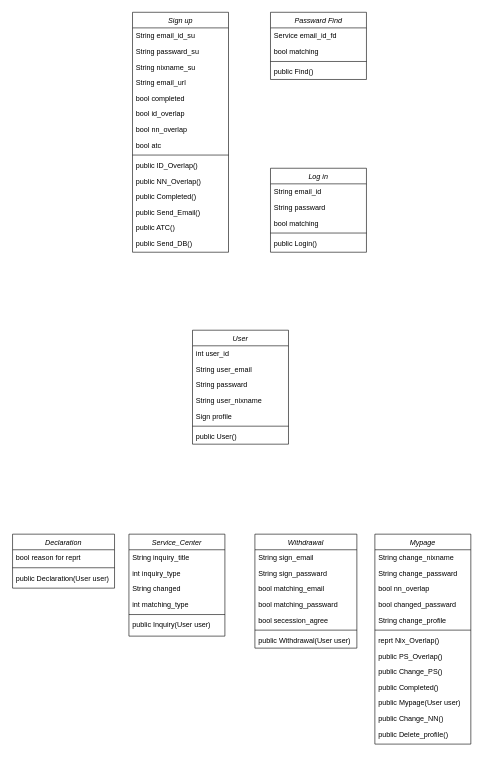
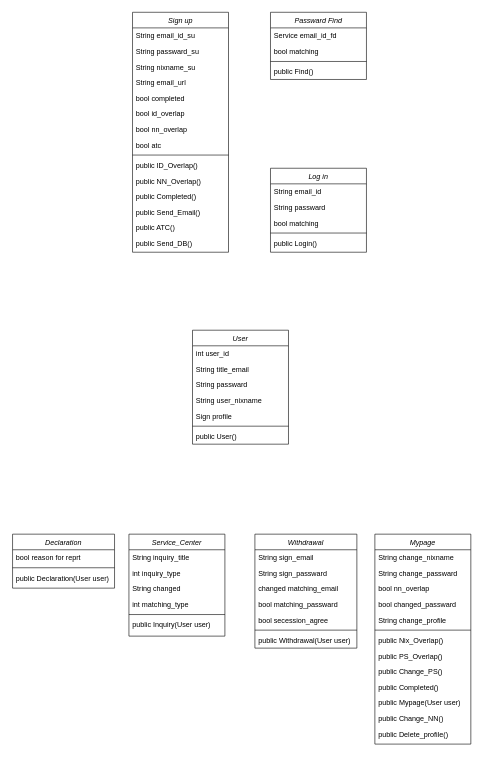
  <mxCell id="0" />
  <mxCell id="1" parent="0" />
  <mxCell id="2" value="Sign up" style="swimlane;fontStyle=2;align=center;verticalAlign=top;childLayout=stackLayout;horizontal=1;startSize=26;horizontalStack=0;resizeParent=1;resizeLast=0;collapsible=1;marginBottom=0;rounded=0;shadow=0;strokeWidth=1;" parent="1" vertex="1"><mxGeometry x="220" y="20" width="160" height="400" as="geometry"><mxRectangle x="230" y="140" width="160" height="26" as="alternateBounds" /></mxGeometry></mxCell>
  <mxCell id="3" value="String email_id_su" style="text;align=left;verticalAlign=top;spacingLeft=4;spacingRight=4;overflow=hidden;rotatable=0;points=[[0,0.5],[1,0.5]];portConstraint=eastwest;" parent="2" vertex="1"><mxGeometry y="26" width="160" height="26" as="geometry" /></mxCell>
  <mxCell id="4" value="String passward_su" style="text;align=left;verticalAlign=top;spacingLeft=4;spacingRight=4;overflow=hidden;rotatable=0;points=[[0,0.5],[1,0.5]];portConstraint=eastwest;rounded=0;shadow=0;html=0;" parent="2" vertex="1"><mxGeometry y="52" width="160" height="26" as="geometry" /></mxCell>
  <mxCell id="5" value="String nixname_su" style="text;align=left;verticalAlign=top;spacingLeft=4;spacingRight=4;overflow=hidden;rotatable=0;points=[[0,0.5],[1,0.5]];portConstraint=eastwest;rounded=0;shadow=0;html=0;" vertex="1" parent="2"><mxGeometry y="78" width="160" height="26" as="geometry" /></mxCell>
  <mxCell id="6" value="String email_url" style="text;align=left;verticalAlign=top;spacingLeft=4;spacingRight=4;overflow=hidden;rotatable=0;points=[[0,0.5],[1,0.5]];portConstraint=eastwest;rounded=0;shadow=0;html=0;" vertex="1" parent="2"><mxGeometry y="104" width="160" height="26" as="geometry" /></mxCell>
  <mxCell id="7" value="bool completed" style="text;align=left;verticalAlign=top;spacingLeft=4;spacingRight=4;overflow=hidden;rotatable=0;points=[[0,0.5],[1,0.5]];portConstraint=eastwest;rounded=0;shadow=0;html=0;" vertex="1" parent="2"><mxGeometry y="130" width="160" height="26" as="geometry" /></mxCell>
  <mxCell id="8" value="bool id_overlap" style="text;align=left;verticalAlign=top;spacingLeft=4;spacingRight=4;overflow=hidden;rotatable=0;points=[[0,0.5],[1,0.5]];portConstraint=eastwest;rounded=0;shadow=0;html=0;" parent="2" vertex="1"><mxGeometry y="156" width="160" height="26" as="geometry" /></mxCell>
  <mxCell id="9" value="bool nn_overlap" style="text;align=left;verticalAlign=top;spacingLeft=4;spacingRight=4;overflow=hidden;rotatable=0;points=[[0,0.5],[1,0.5]];portConstraint=eastwest;rounded=0;shadow=0;html=0;" vertex="1" parent="2"><mxGeometry y="182" width="160" height="26" as="geometry" /></mxCell>
  <mxCell id="10" value="bool atc" style="text;align=left;verticalAlign=top;spacingLeft=4;spacingRight=4;overflow=hidden;rotatable=0;points=[[0,0.5],[1,0.5]];portConstraint=eastwest;rounded=0;shadow=0;html=0;" vertex="1" parent="2"><mxGeometry y="208" width="160" height="26" as="geometry" /></mxCell>
  <mxCell id="11" value="" style="line;html=1;strokeWidth=1;align=left;verticalAlign=middle;spacingTop=-1;spacingLeft=3;spacingRight=3;rotatable=0;labelPosition=right;points=[];portConstraint=eastwest;" parent="2" vertex="1"><mxGeometry y="234" width="160" height="8" as="geometry" /></mxCell>
  <mxCell id="12" value="public ID_Overlap()" style="text;align=left;verticalAlign=top;spacingLeft=4;spacingRight=4;overflow=hidden;rotatable=0;points=[[0,0.5],[1,0.5]];portConstraint=eastwest;" vertex="1" parent="2"><mxGeometry y="242" width="160" height="26" as="geometry" /></mxCell>
  <mxCell id="13" value="public NN_Overlap()" style="text;align=left;verticalAlign=top;spacingLeft=4;spacingRight=4;overflow=hidden;rotatable=0;points=[[0,0.5],[1,0.5]];portConstraint=eastwest;" vertex="1" parent="2"><mxGeometry y="268" width="160" height="26" as="geometry" /></mxCell>
  <mxCell id="14" value="public Completed()" style="text;align=left;verticalAlign=top;spacingLeft=4;spacingRight=4;overflow=hidden;rotatable=0;points=[[0,0.5],[1,0.5]];portConstraint=eastwest;" vertex="1" parent="2"><mxGeometry y="294" width="160" height="26" as="geometry" /></mxCell>
  <mxCell id="15" value="public Send_Email()" style="text;align=left;verticalAlign=top;spacingLeft=4;spacingRight=4;overflow=hidden;rotatable=0;points=[[0,0.5],[1,0.5]];portConstraint=eastwest;" vertex="1" parent="2"><mxGeometry y="320" width="160" height="26" as="geometry" /></mxCell>
  <mxCell id="16" value="public ATC()" style="text;align=left;verticalAlign=top;spacingLeft=4;spacingRight=4;overflow=hidden;rotatable=0;points=[[0,0.5],[1,0.5]];portConstraint=eastwest;" parent="2" vertex="1"><mxGeometry y="346" width="160" height="26" as="geometry" /></mxCell>
  <mxCell id="17" value="public Send_DB()" style="text;align=left;verticalAlign=top;spacingLeft=4;spacingRight=4;overflow=hidden;rotatable=0;points=[[0,0.5],[1,0.5]];portConstraint=eastwest;" vertex="1" parent="2"><mxGeometry y="372" width="160" height="26" as="geometry" /></mxCell>
  <mxCell id="18" value="Log in" style="swimlane;fontStyle=2;align=center;verticalAlign=top;childLayout=stackLayout;horizontal=1;startSize=26;horizontalStack=0;resizeParent=1;resizeLast=0;collapsible=1;marginBottom=0;rounded=0;shadow=0;strokeWidth=1;" vertex="1" parent="1"><mxGeometry x="450" y="280" width="160" height="140" as="geometry"><mxRectangle x="230" y="140" width="160" height="26" as="alternateBounds" /></mxGeometry></mxCell>
  <mxCell id="19" value="String email_id" style="text;align=left;verticalAlign=top;spacingLeft=4;spacingRight=4;overflow=hidden;rotatable=0;points=[[0,0.5],[1,0.5]];portConstraint=eastwest;" vertex="1" parent="18"><mxGeometry y="26" width="160" height="26" as="geometry" /></mxCell>
  <mxCell id="20" value="String passward" style="text;align=left;verticalAlign=top;spacingLeft=4;spacingRight=4;overflow=hidden;rotatable=0;points=[[0,0.5],[1,0.5]];portConstraint=eastwest;rounded=0;shadow=0;html=0;" vertex="1" parent="18"><mxGeometry y="52" width="160" height="26" as="geometry" /></mxCell>
  <mxCell id="21" value="bool matching" style="text;align=left;verticalAlign=top;spacingLeft=4;spacingRight=4;overflow=hidden;rotatable=0;points=[[0,0.5],[1,0.5]];portConstraint=eastwest;rounded=0;shadow=0;html=0;" vertex="1" parent="18"><mxGeometry y="78" width="160" height="26" as="geometry" /></mxCell>
  <mxCell id="22" value="" style="line;html=1;strokeWidth=1;align=left;verticalAlign=middle;spacingTop=-1;spacingLeft=3;spacingRight=3;rotatable=0;labelPosition=right;points=[];portConstraint=eastwest;" vertex="1" parent="18"><mxGeometry y="104" width="160" height="8" as="geometry" /></mxCell>
  <mxCell id="23" value="public Login()" style="text;align=left;verticalAlign=top;spacingLeft=4;spacingRight=4;overflow=hidden;rotatable=0;points=[[0,0.5],[1,0.5]];portConstraint=eastwest;" vertex="1" parent="18"><mxGeometry y="112" width="160" height="26" as="geometry" /></mxCell>
  <mxCell id="24" value="Passward Find" style="swimlane;fontStyle=2;align=center;verticalAlign=top;childLayout=stackLayout;horizontal=1;startSize=26;horizontalStack=0;resizeParent=1;resizeLast=0;collapsible=1;marginBottom=0;rounded=0;shadow=0;strokeWidth=1;" vertex="1" parent="1"><mxGeometry x="450" y="20" width="160" height="112" as="geometry"><mxRectangle x="230" y="140" width="160" height="26" as="alternateBounds" /></mxGeometry></mxCell>
  <mxCell id="25" value="Service email_id_fd" style="text;align=left;verticalAlign=top;spacingLeft=4;spacingRight=4;overflow=hidden;rotatable=0;points=[[0,0.5],[1,0.5]];portConstraint=eastwest;" vertex="1" parent="24"><mxGeometry y="26" width="160" height="26" as="geometry" /></mxCell>
  <mxCell id="26" value="bool matching" style="text;align=left;verticalAlign=top;spacingLeft=4;spacingRight=4;overflow=hidden;rotatable=0;points=[[0,0.5],[1,0.5]];portConstraint=eastwest;rounded=0;shadow=0;html=0;" vertex="1" parent="24"><mxGeometry y="52" width="160" height="26" as="geometry" /></mxCell>
  <mxCell id="27" value="" style="line;html=1;strokeWidth=1;align=left;verticalAlign=middle;spacingTop=-1;spacingLeft=3;spacingRight=3;rotatable=0;labelPosition=right;points=[];portConstraint=eastwest;" vertex="1" parent="24"><mxGeometry y="78" width="160" height="8" as="geometry" /></mxCell>
  <mxCell id="28" value="public Find()" style="text;align=left;verticalAlign=top;spacingLeft=4;spacingRight=4;overflow=hidden;rotatable=0;points=[[0,0.5],[1,0.5]];portConstraint=eastwest;" vertex="1" parent="24"><mxGeometry y="86" width="160" height="26" as="geometry" /></mxCell>
  <mxCell id="29" value="Mypage" style="swimlane;fontStyle=2;align=center;verticalAlign=top;childLayout=stackLayout;horizontal=1;startSize=26;horizontalStack=0;resizeParent=1;resizeLast=0;collapsible=1;marginBottom=0;rounded=0;shadow=0;strokeWidth=1;" vertex="1" parent="1"><mxGeometry x="624" y="890" width="160" height="350" as="geometry"><mxRectangle x="230" y="140" width="160" height="26" as="alternateBounds" /></mxGeometry></mxCell>
  <mxCell id="30" value="String change_nixname" style="text;align=left;verticalAlign=top;spacingLeft=4;spacingRight=4;overflow=hidden;rotatable=0;points=[[0,0.5],[1,0.5]];portConstraint=eastwest;" vertex="1" parent="29"><mxGeometry y="26" width="160" height="26" as="geometry" /></mxCell>
  <mxCell id="31" value="String change_passward" style="text;align=left;verticalAlign=top;spacingLeft=4;spacingRight=4;overflow=hidden;rotatable=0;points=[[0,0.5],[1,0.5]];portConstraint=eastwest;rounded=0;shadow=0;html=0;" vertex="1" parent="29"><mxGeometry y="52" width="160" height="26" as="geometry" /></mxCell>
  <mxCell id="32" value="bool nn_overlap" style="text;align=left;verticalAlign=top;spacingLeft=4;spacingRight=4;overflow=hidden;rotatable=0;points=[[0,0.5],[1,0.5]];portConstraint=eastwest;rounded=0;shadow=0;html=0;" vertex="1" parent="29"><mxGeometry y="78" width="160" height="26" as="geometry" /></mxCell>
  <mxCell id="33" value="bool changed_passward" style="text;align=left;verticalAlign=top;spacingLeft=4;spacingRight=4;overflow=hidden;rotatable=0;points=[[0,0.5],[1,0.5]];portConstraint=eastwest;rounded=0;shadow=0;html=0;" vertex="1" parent="29"><mxGeometry y="104" width="160" height="26" as="geometry" /></mxCell>
  <mxCell id="34" value="String change_profile" style="text;align=left;verticalAlign=top;spacingLeft=4;spacingRight=4;overflow=hidden;rotatable=0;points=[[0,0.5],[1,0.5]];portConstraint=eastwest;rounded=0;shadow=0;html=0;" vertex="1" parent="29"><mxGeometry y="130" width="160" height="26" as="geometry" /></mxCell>
  <mxCell id="35" value="" style="line;html=1;strokeWidth=1;align=left;verticalAlign=middle;spacingTop=-1;spacingLeft=3;spacingRight=3;rotatable=0;labelPosition=right;points=[];portConstraint=eastwest;" vertex="1" parent="29"><mxGeometry y="156" width="160" height="8" as="geometry" /></mxCell>
- <mxCell id="36" value="reprt Nix_Overlap()" style="text;align=left;verticalAlign=top;spacingLeft=4;spacingRight=4;overflow=hidden;rotatable=0;points=[[0,0.5],[1,0.5]];portConstraint=eastwest;" vertex="1" parent="29"><mxGeometry y="164" width="160" height="26" as="geometry" /></mxCell>
+ <mxCell id="36" value="public Nix_Overlap()" style="text;align=left;verticalAlign=top;spacingLeft=4;spacingRight=4;overflow=hidden;rotatable=0;points=[[0,0.5],[1,0.5]];portConstraint=eastwest;" vertex="1" parent="29"><mxGeometry y="164" width="160" height="26" as="geometry" /></mxCell>
  <mxCell id="37" value="public PS_Overlap()" style="text;align=left;verticalAlign=top;spacingLeft=4;spacingRight=4;overflow=hidden;rotatable=0;points=[[0,0.5],[1,0.5]];portConstraint=eastwest;" vertex="1" parent="29"><mxGeometry y="190" width="160" height="26" as="geometry" /></mxCell>
  <mxCell id="38" value="public Change_PS()" style="text;align=left;verticalAlign=top;spacingLeft=4;spacingRight=4;overflow=hidden;rotatable=0;points=[[0,0.5],[1,0.5]];portConstraint=eastwest;" vertex="1" parent="29"><mxGeometry y="216" width="160" height="26" as="geometry" /></mxCell>
  <mxCell id="39" value="public Completed()" style="text;align=left;verticalAlign=top;spacingLeft=4;spacingRight=4;overflow=hidden;rotatable=0;points=[[0,0.5],[1,0.5]];portConstraint=eastwest;" vertex="1" parent="29"><mxGeometry y="242" width="160" height="26" as="geometry" /></mxCell>
  <mxCell id="40" value="public Mypage(User user)" style="text;align=left;verticalAlign=top;spacingLeft=4;spacingRight=4;overflow=hidden;rotatable=0;points=[[0,0.5],[1,0.5]];portConstraint=eastwest;" vertex="1" parent="29"><mxGeometry y="268" width="160" height="26" as="geometry" /></mxCell>
  <mxCell id="41" value="public Change_NN()" style="text;align=left;verticalAlign=top;spacingLeft=4;spacingRight=4;overflow=hidden;rotatable=0;points=[[0,0.5],[1,0.5]];portConstraint=eastwest;" vertex="1" parent="29"><mxGeometry y="294" width="160" height="26" as="geometry" /></mxCell>
  <mxCell id="42" value="public Delete_profile()" style="text;align=left;verticalAlign=top;spacingLeft=4;spacingRight=4;overflow=hidden;rotatable=0;points=[[0,0.5],[1,0.5]];portConstraint=eastwest;" vertex="1" parent="29"><mxGeometry y="320" width="160" height="26" as="geometry" /></mxCell>
  <mxCell id="43" value="User" style="swimlane;fontStyle=2;align=center;verticalAlign=top;childLayout=stackLayout;horizontal=1;startSize=26;horizontalStack=0;resizeParent=1;resizeLast=0;collapsible=1;marginBottom=0;rounded=0;shadow=0;strokeWidth=1;" vertex="1" parent="1"><mxGeometry x="320" y="550" width="160" height="190" as="geometry"><mxRectangle x="230" y="140" width="160" height="26" as="alternateBounds" /></mxGeometry></mxCell>
  <mxCell id="44" value="int user_id" style="text;align=left;verticalAlign=top;spacingLeft=4;spacingRight=4;overflow=hidden;rotatable=0;points=[[0,0.5],[1,0.5]];portConstraint=eastwest;" vertex="1" parent="43"><mxGeometry y="26" width="160" height="26" as="geometry" /></mxCell>
- <mxCell id="45" value="String user_email" style="text;align=left;verticalAlign=top;spacingLeft=4;spacingRight=4;overflow=hidden;rotatable=0;points=[[0,0.5],[1,0.5]];portConstraint=eastwest;rounded=0;shadow=0;html=0;" vertex="1" parent="43"><mxGeometry y="52" width="160" height="26" as="geometry" /></mxCell>
+ <mxCell id="45" value="String title_email" style="text;align=left;verticalAlign=top;spacingLeft=4;spacingRight=4;overflow=hidden;rotatable=0;points=[[0,0.5],[1,0.5]];portConstraint=eastwest;rounded=0;shadow=0;html=0;" vertex="1" parent="43"><mxGeometry y="52" width="160" height="26" as="geometry" /></mxCell>
  <mxCell id="46" value="String passward" style="text;align=left;verticalAlign=top;spacingLeft=4;spacingRight=4;overflow=hidden;rotatable=0;points=[[0,0.5],[1,0.5]];portConstraint=eastwest;rounded=0;shadow=0;html=0;" vertex="1" parent="43"><mxGeometry y="78" width="160" height="26" as="geometry" /></mxCell>
  <mxCell id="47" value="String user_nixname" style="text;align=left;verticalAlign=top;spacingLeft=4;spacingRight=4;overflow=hidden;rotatable=0;points=[[0,0.5],[1,0.5]];portConstraint=eastwest;rounded=0;shadow=0;html=0;" vertex="1" parent="43"><mxGeometry y="104" width="160" height="26" as="geometry" /></mxCell>
  <mxCell id="48" value="Sign profile" style="text;align=left;verticalAlign=top;spacingLeft=4;spacingRight=4;overflow=hidden;rotatable=0;points=[[0,0.5],[1,0.5]];portConstraint=eastwest;rounded=0;shadow=0;html=0;" vertex="1" parent="43"><mxGeometry y="130" width="160" height="26" as="geometry" /></mxCell>
  <mxCell id="49" value="" style="line;html=1;strokeWidth=1;align=left;verticalAlign=middle;spacingTop=-1;spacingLeft=3;spacingRight=3;rotatable=0;labelPosition=right;points=[];portConstraint=eastwest;" vertex="1" parent="43"><mxGeometry y="156" width="160" height="8" as="geometry" /></mxCell>
  <mxCell id="50" value="public User()" style="text;align=left;verticalAlign=top;spacingLeft=4;spacingRight=4;overflow=hidden;rotatable=0;points=[[0,0.5],[1,0.5]];portConstraint=eastwest;" vertex="1" parent="43"><mxGeometry y="164" width="160" height="26" as="geometry" /></mxCell>
  <mxCell id="51" value="Withdrawal" style="swimlane;fontStyle=2;align=center;verticalAlign=top;childLayout=stackLayout;horizontal=1;startSize=26;horizontalStack=0;resizeParent=1;resizeLast=0;collapsible=1;marginBottom=0;rounded=0;shadow=0;strokeWidth=1;" vertex="1" parent="1"><mxGeometry x="424" y="890" width="170" height="190" as="geometry"><mxRectangle x="230" y="140" width="160" height="26" as="alternateBounds" /></mxGeometry></mxCell>
  <mxCell id="52" value="String sign_email" style="text;align=left;verticalAlign=top;spacingLeft=4;spacingRight=4;overflow=hidden;rotatable=0;points=[[0,0.5],[1,0.5]];portConstraint=eastwest;" vertex="1" parent="51"><mxGeometry y="26" width="170" height="26" as="geometry" /></mxCell>
  <mxCell id="53" value="String sign_passward" style="text;align=left;verticalAlign=top;spacingLeft=4;spacingRight=4;overflow=hidden;rotatable=0;points=[[0,0.5],[1,0.5]];portConstraint=eastwest;rounded=0;shadow=0;html=0;" vertex="1" parent="51"><mxGeometry y="52" width="170" height="26" as="geometry" /></mxCell>
- <mxCell id="54" value="bool matching_email" style="text;align=left;verticalAlign=top;spacingLeft=4;spacingRight=4;overflow=hidden;rotatable=0;points=[[0,0.5],[1,0.5]];portConstraint=eastwest;rounded=0;shadow=0;html=0;" vertex="1" parent="51"><mxGeometry y="78" width="170" height="26" as="geometry" /></mxCell>
+ <mxCell id="54" value="changed matching_email" style="text;align=left;verticalAlign=top;spacingLeft=4;spacingRight=4;overflow=hidden;rotatable=0;points=[[0,0.5],[1,0.5]];portConstraint=eastwest;rounded=0;shadow=0;html=0;" vertex="1" parent="51"><mxGeometry y="78" width="170" height="26" as="geometry" /></mxCell>
  <mxCell id="55" value="bool matching_passward" style="text;align=left;verticalAlign=top;spacingLeft=4;spacingRight=4;overflow=hidden;rotatable=0;points=[[0,0.5],[1,0.5]];portConstraint=eastwest;rounded=0;shadow=0;html=0;" vertex="1" parent="51"><mxGeometry y="104" width="170" height="26" as="geometry" /></mxCell>
  <mxCell id="56" value="bool secession_agree" style="text;align=left;verticalAlign=top;spacingLeft=4;spacingRight=4;overflow=hidden;rotatable=0;points=[[0,0.5],[1,0.5]];portConstraint=eastwest;rounded=0;shadow=0;html=0;" vertex="1" parent="51"><mxGeometry y="130" width="170" height="26" as="geometry" /></mxCell>
  <mxCell id="57" value="" style="line;html=1;strokeWidth=1;align=left;verticalAlign=middle;spacingTop=-1;spacingLeft=3;spacingRight=3;rotatable=0;labelPosition=right;points=[];portConstraint=eastwest;" vertex="1" parent="51"><mxGeometry y="156" width="170" height="8" as="geometry" /></mxCell>
  <mxCell id="58" value="public Withdrawal(User user)" style="text;align=left;verticalAlign=top;spacingLeft=4;spacingRight=4;overflow=hidden;rotatable=0;points=[[0,0.5],[1,0.5]];portConstraint=eastwest;" vertex="1" parent="51"><mxGeometry y="164" width="170" height="26" as="geometry" /></mxCell>
  <mxCell id="59" value="Service_Center" style="swimlane;fontStyle=2;align=center;verticalAlign=top;childLayout=stackLayout;horizontal=1;startSize=26;horizontalStack=0;resizeParent=1;resizeLast=0;collapsible=1;marginBottom=0;rounded=0;shadow=0;strokeWidth=1;" vertex="1" parent="1"><mxGeometry x="214" y="890" width="160" height="170" as="geometry"><mxRectangle x="230" y="140" width="160" height="26" as="alternateBounds" /></mxGeometry></mxCell>
  <mxCell id="60" value="String inquiry_title" style="text;align=left;verticalAlign=top;spacingLeft=4;spacingRight=4;overflow=hidden;rotatable=0;points=[[0,0.5],[1,0.5]];portConstraint=eastwest;" vertex="1" parent="59"><mxGeometry y="26" width="160" height="26" as="geometry" /></mxCell>
  <mxCell id="61" value="int inquiry_type" style="text;align=left;verticalAlign=top;spacingLeft=4;spacingRight=4;overflow=hidden;rotatable=0;points=[[0,0.5],[1,0.5]];portConstraint=eastwest;rounded=0;shadow=0;html=0;" vertex="1" parent="59"><mxGeometry y="52" width="160" height="26" as="geometry" /></mxCell>
  <mxCell id="62" value="String changed" style="text;align=left;verticalAlign=top;spacingLeft=4;spacingRight=4;overflow=hidden;rotatable=0;points=[[0,0.5],[1,0.5]];portConstraint=eastwest;rounded=0;shadow=0;html=0;" vertex="1" parent="59"><mxGeometry y="78" width="160" height="26" as="geometry" /></mxCell>
  <mxCell id="63" value="int matching_type" style="text;align=left;verticalAlign=top;spacingLeft=4;spacingRight=4;overflow=hidden;rotatable=0;points=[[0,0.5],[1,0.5]];portConstraint=eastwest;rounded=0;shadow=0;html=0;" vertex="1" parent="59"><mxGeometry y="104" width="160" height="26" as="geometry" /></mxCell>
  <mxCell id="64" value="" style="line;html=1;strokeWidth=1;align=left;verticalAlign=middle;spacingTop=-1;spacingLeft=3;spacingRight=3;rotatable=0;labelPosition=right;points=[];portConstraint=eastwest;" vertex="1" parent="59"><mxGeometry y="130" width="160" height="8" as="geometry" /></mxCell>
  <mxCell id="65" value="public Inquiry(User user)" style="text;align=left;verticalAlign=top;spacingLeft=4;spacingRight=4;overflow=hidden;rotatable=0;points=[[0,0.5],[1,0.5]];portConstraint=eastwest;" vertex="1" parent="59"><mxGeometry y="138" width="160" height="26" as="geometry" /></mxCell>
  <mxCell id="66" value="Declaration" style="swimlane;fontStyle=2;align=center;verticalAlign=top;childLayout=stackLayout;horizontal=1;startSize=26;horizontalStack=0;resizeParent=1;resizeLast=0;collapsible=1;marginBottom=0;rounded=0;shadow=0;strokeWidth=1;" vertex="1" parent="1"><mxGeometry x="20" y="890" width="170" height="90" as="geometry"><mxRectangle x="230" y="140" width="160" height="26" as="alternateBounds" /></mxGeometry></mxCell>
  <mxCell id="67" value="bool reason for reprt" style="text;align=left;verticalAlign=top;spacingLeft=4;spacingRight=4;overflow=hidden;rotatable=0;points=[[0,0.5],[1,0.5]];portConstraint=eastwest;rounded=0;shadow=0;html=0;" vertex="1" parent="66"><mxGeometry y="26" width="170" height="26" as="geometry" /></mxCell>
  <mxCell id="68" value="" style="line;html=1;strokeWidth=1;align=left;verticalAlign=middle;spacingTop=-1;spacingLeft=3;spacingRight=3;rotatable=0;labelPosition=right;points=[];portConstraint=eastwest;" vertex="1" parent="66"><mxGeometry y="52" width="170" height="8" as="geometry" /></mxCell>
  <mxCell id="69" value="public Declaration(User user)" style="text;align=left;verticalAlign=top;spacingLeft=4;spacingRight=4;overflow=hidden;rotatable=0;points=[[0,0.5],[1,0.5]];portConstraint=eastwest;" vertex="1" parent="66"><mxGeometry y="60" width="170" height="26" as="geometry" /></mxCell>
